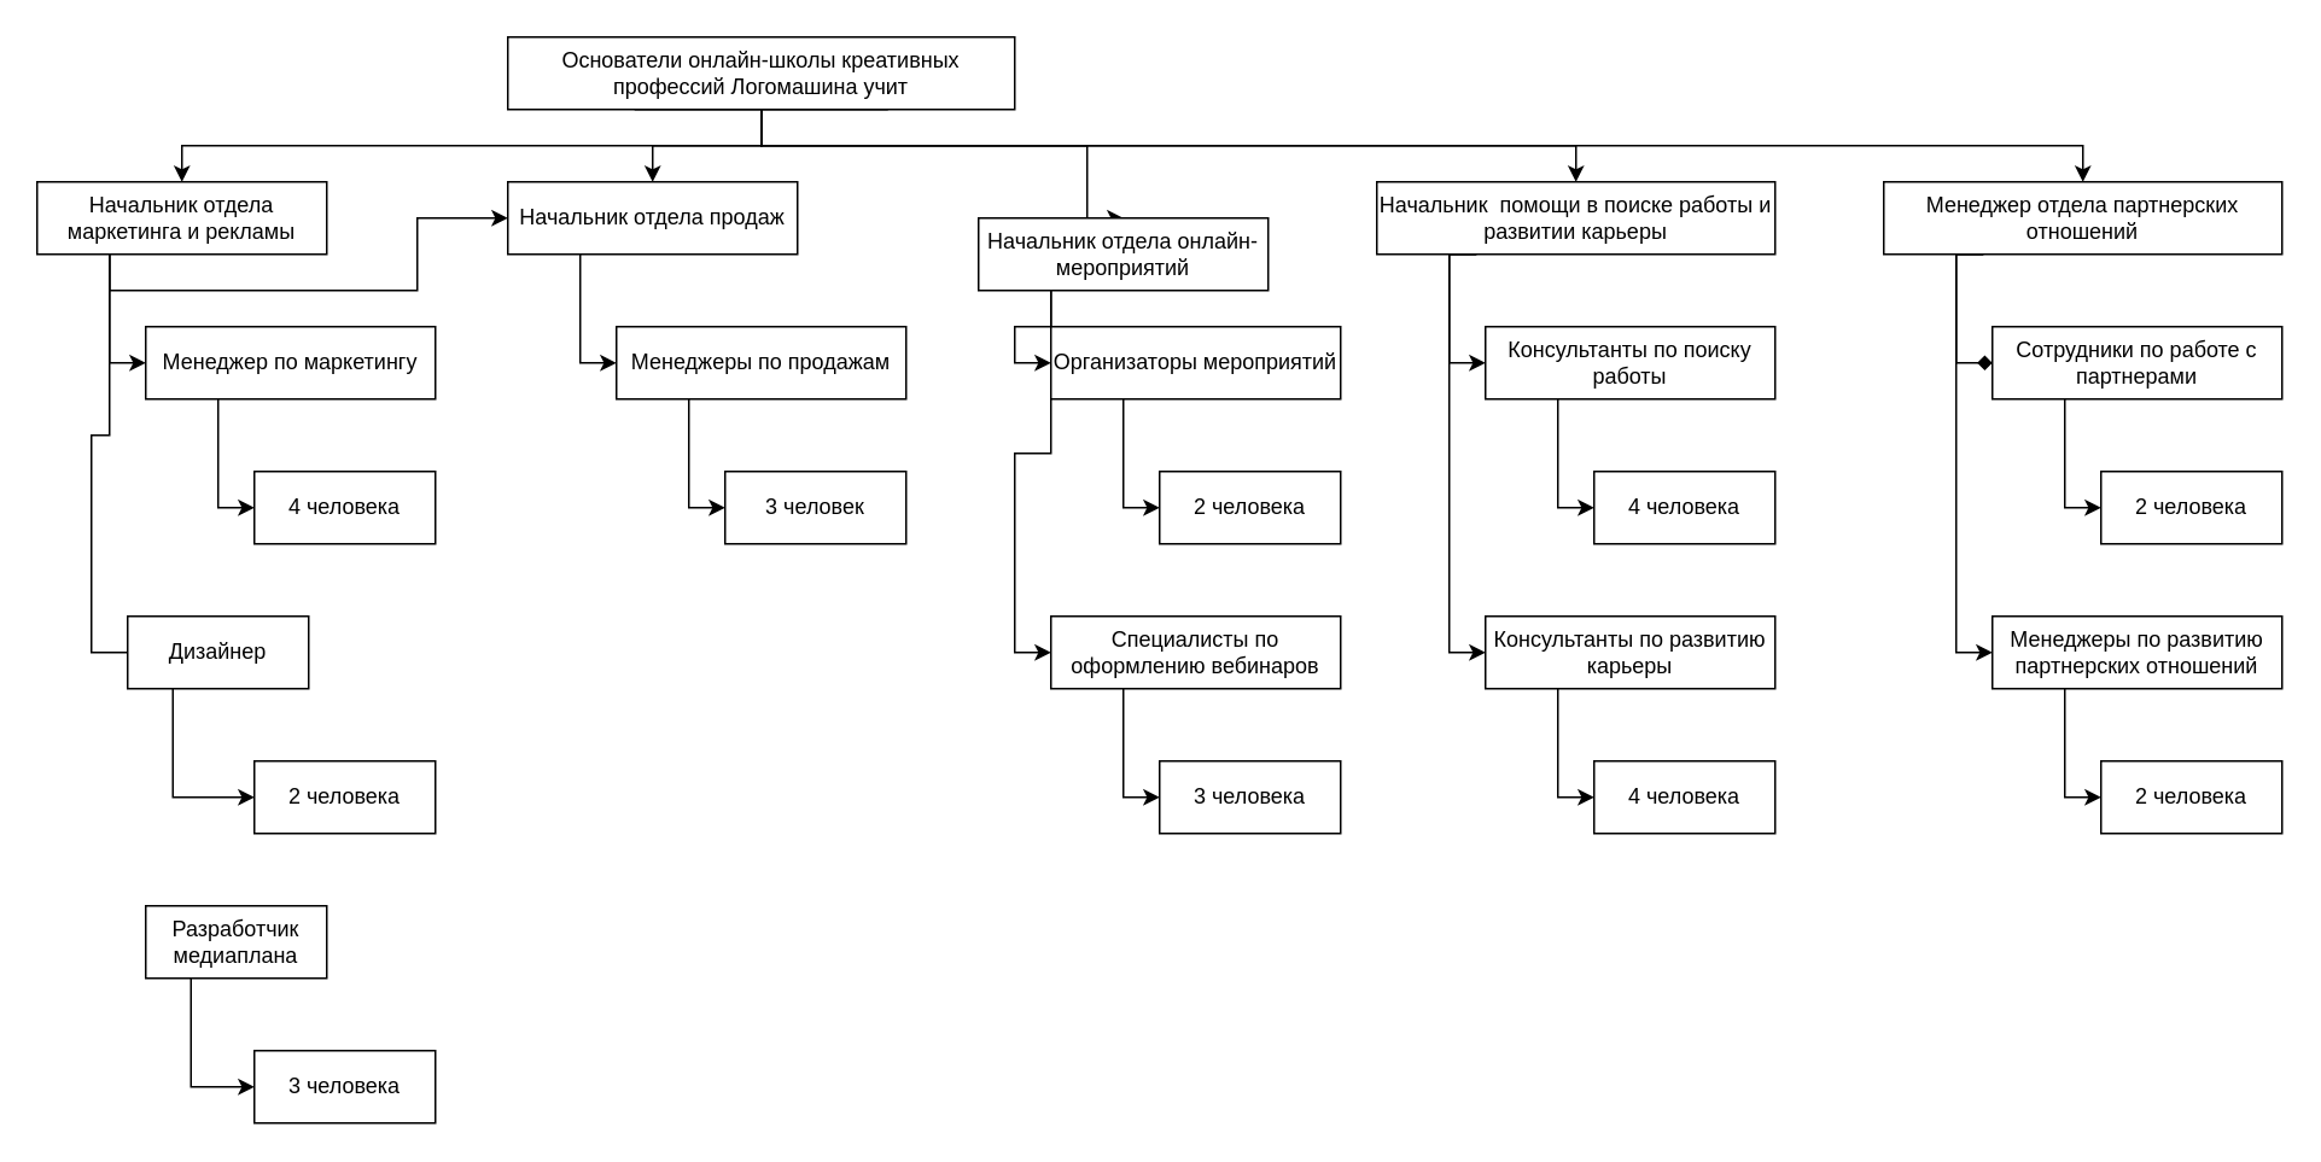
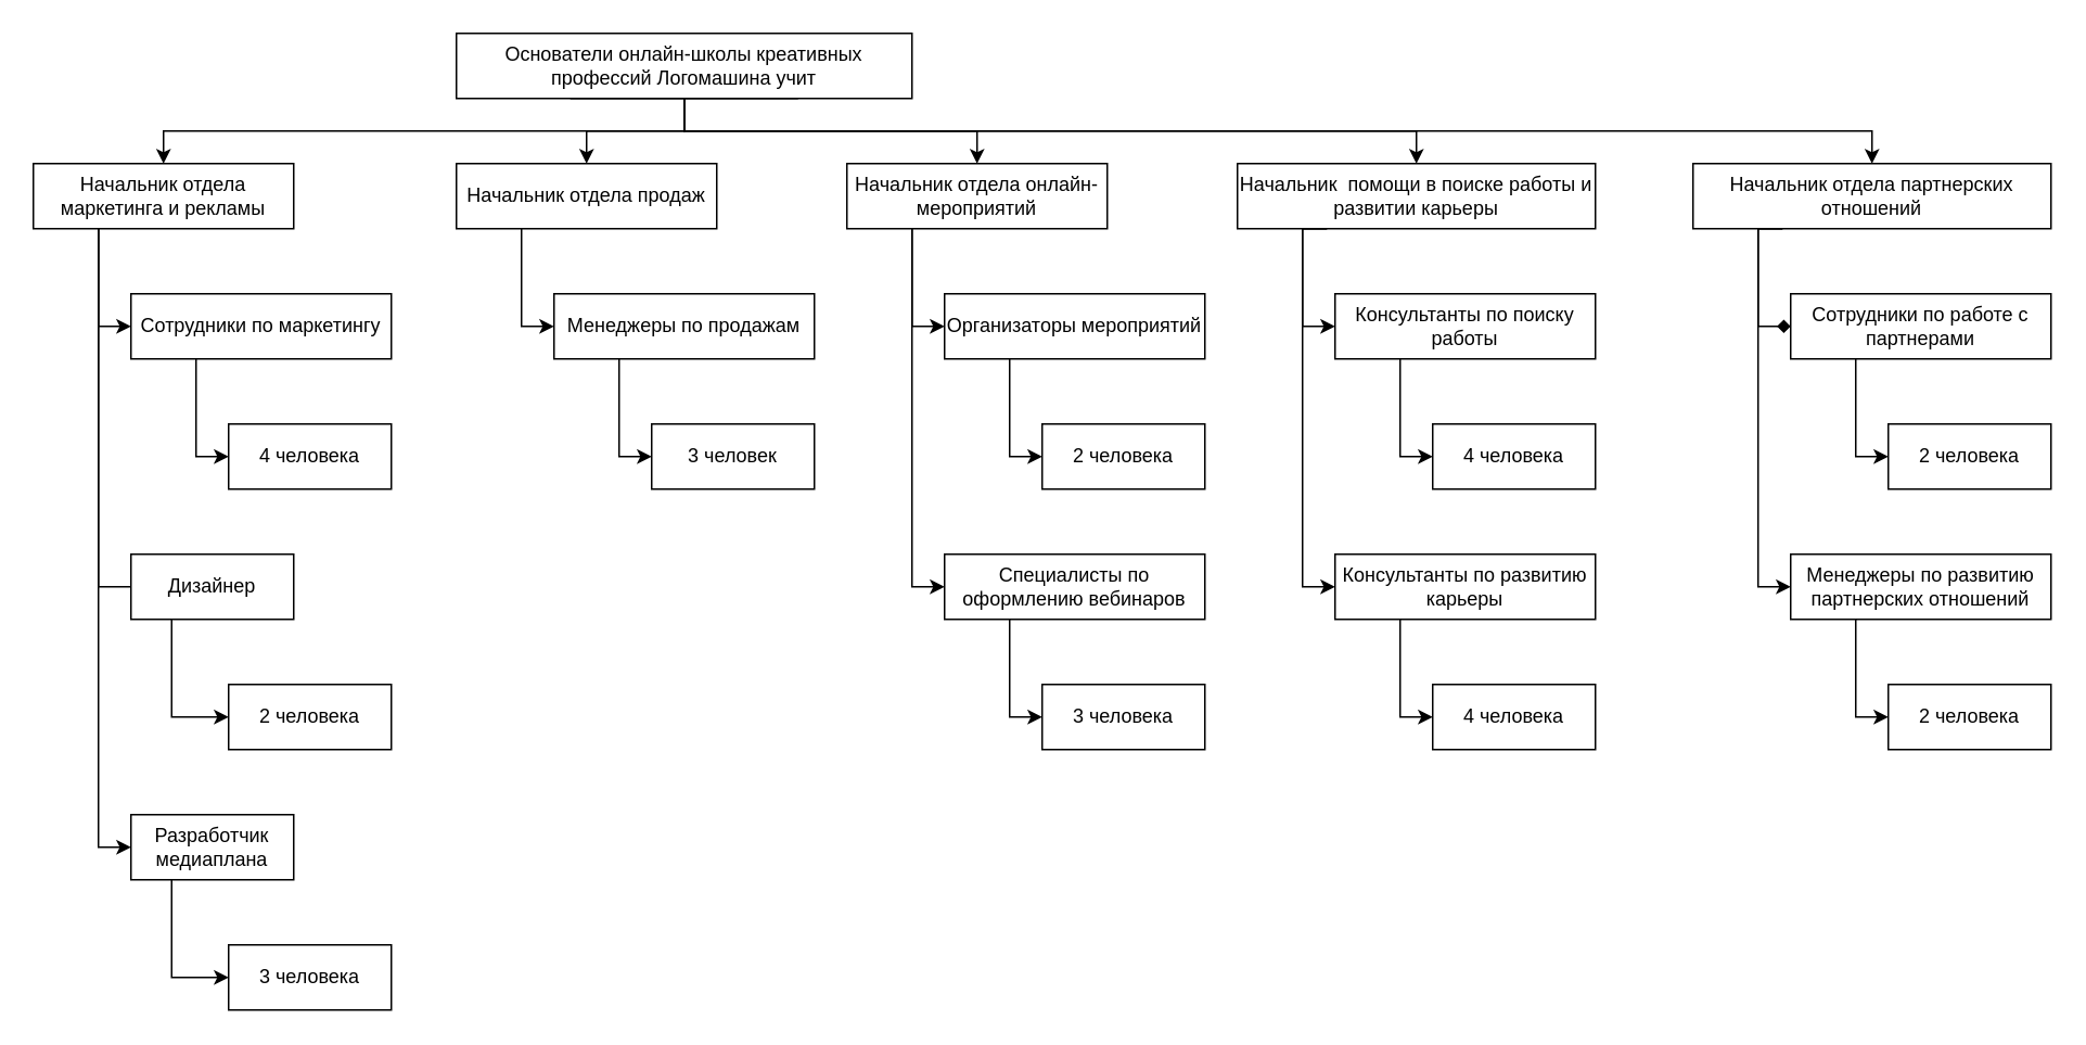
  <mxCell id="0" />
  <mxCell id="1" parent="0" />
  <mxCell id="2" style="edgeStyle=orthogonalEdgeStyle;rounded=0;orthogonalLoop=1;jettySize=auto;html=1;exitX=0.25;exitY=1;exitDx=0;exitDy=0;entryX=0.5;entryY=0;entryDx=0;entryDy=0;" edge="1" parent="1" source="7" target="11"><mxGeometry relative="1" as="geometry"><Array as="points"><mxPoint x="420" y="60" /><mxPoint x="420" y="80" /><mxPoint x="100" y="80" /></Array></mxGeometry></mxCell>
  <mxCell id="3" style="edgeStyle=orthogonalEdgeStyle;rounded=0;orthogonalLoop=1;jettySize=auto;html=1;exitX=0.5;exitY=1;exitDx=0;exitDy=0;entryX=0.5;entryY=0;entryDx=0;entryDy=0;" edge="1" parent="1" source="7" target="19"><mxGeometry relative="1" as="geometry"><Array as="points"><mxPoint x="420" y="80" /><mxPoint x="360" y="80" /></Array></mxGeometry></mxCell>
  <mxCell id="4" style="edgeStyle=orthogonalEdgeStyle;rounded=0;orthogonalLoop=1;jettySize=auto;html=1;exitX=0.5;exitY=1;exitDx=0;exitDy=0;entryX=0.5;entryY=0;entryDx=0;entryDy=0;" edge="1" parent="1" source="7" target="28"><mxGeometry relative="1" as="geometry"><Array as="points"><mxPoint x="420" y="80" /><mxPoint x="600" y="80" /></Array></mxGeometry></mxCell>
  <mxCell id="5" style="edgeStyle=orthogonalEdgeStyle;rounded=0;orthogonalLoop=1;jettySize=auto;html=1;exitX=0.75;exitY=1;exitDx=0;exitDy=0;entryX=0.5;entryY=0;entryDx=0;entryDy=0;" edge="1" parent="1" source="7" target="37"><mxGeometry relative="1" as="geometry"><Array as="points"><mxPoint x="420" y="60" /><mxPoint x="420" y="80" /><mxPoint x="870" y="80" /></Array></mxGeometry></mxCell>
  <mxCell id="6" style="edgeStyle=orthogonalEdgeStyle;rounded=0;orthogonalLoop=1;jettySize=auto;html=1;exitX=0.5;exitY=1;exitDx=0;exitDy=0;entryX=0.5;entryY=0;entryDx=0;entryDy=0;" edge="1" parent="1" source="7" target="46"><mxGeometry relative="1" as="geometry" /></mxCell>
  <mxCell id="7" value="Основатели онлайн-школы креативных профессий Логомашина учит" style="rounded=0;whiteSpace=wrap;html=1;" vertex="1" parent="1"><mxGeometry x="280" y="20" width="280" height="40" as="geometry" /></mxCell>
  <mxCell id="8" style="edgeStyle=orthogonalEdgeStyle;rounded=0;orthogonalLoop=1;jettySize=auto;html=1;exitX=0.25;exitY=1;exitDx=0;exitDy=0;entryX=0;entryY=0.5;entryDx=0;entryDy=0;" edge="1" parent="1" source="11" target="13"><mxGeometry relative="1" as="geometry" /></mxCell>
  <mxCell id="9" style="edgeStyle=orthogonalEdgeStyle;rounded=0;orthogonalLoop=1;jettySize=auto;html=1;exitX=0.25;exitY=1;exitDx=0;exitDy=0;entryX=0;entryY=0.5;entryDx=0;entryDy=0;endArrow=none;" edge="1" parent="1" source="11" target="15"><mxGeometry relative="1" as="geometry" /></mxCell>
- <mxCell id="10" style="edgeStyle=orthogonalEdgeStyle;rounded=0;orthogonalLoop=1;jettySize=auto;html=1;exitX=0.25;exitY=1;exitDx=0;exitDy=0;" edge="1" parent="1" source="11" target="19"><mxGeometry relative="1" as="geometry" /></mxCell>
+ <mxCell id="10" style="edgeStyle=orthogonalEdgeStyle;rounded=0;orthogonalLoop=1;jettySize=auto;html=1;exitX=0.25;exitY=1;exitDx=0;exitDy=0;entryX=0;entryY=0.5;entryDx=0;entryDy=0;" edge="1" parent="1" source="11" target="17"><mxGeometry relative="1" as="geometry" /></mxCell>
  <mxCell id="11" value="Начальник отдела маркетинга и рекламы" style="rounded=0;whiteSpace=wrap;html=1;" vertex="1" parent="1"><mxGeometry x="20" y="100" width="160" height="40" as="geometry" /></mxCell>
  <mxCell id="12" style="edgeStyle=orthogonalEdgeStyle;rounded=0;orthogonalLoop=1;jettySize=auto;html=1;exitX=0.25;exitY=1;exitDx=0;exitDy=0;entryX=0;entryY=0.5;entryDx=0;entryDy=0;" edge="1" parent="1" source="13" target="22"><mxGeometry relative="1" as="geometry" /></mxCell>
- <mxCell id="13" value="&lt;div&gt;Менеджер по маркетингу&lt;/div&gt;" style="rounded=0;whiteSpace=wrap;html=1;" vertex="1" parent="1"><mxGeometry x="80" y="180" width="160" height="40" as="geometry" /></mxCell>
+ <mxCell id="13" value="&lt;div&gt;Сотрудники по маркетингу&lt;/div&gt;" style="rounded=0;whiteSpace=wrap;html=1;" vertex="1" parent="1"><mxGeometry x="80" y="180" width="160" height="40" as="geometry" /></mxCell>
  <mxCell id="14" style="edgeStyle=orthogonalEdgeStyle;rounded=0;orthogonalLoop=1;jettySize=auto;html=1;exitX=0.25;exitY=1;exitDx=0;exitDy=0;entryX=0;entryY=0.5;entryDx=0;entryDy=0;" edge="1" parent="1" source="15" target="23"><mxGeometry relative="1" as="geometry" /></mxCell>
- <mxCell id="15" value="&lt;div&gt;Дизайнер&lt;/div&gt;" style="rounded=0;whiteSpace=wrap;html=1;" vertex="1" parent="1"><mxGeometry x="70" y="340" width="100" height="40" as="geometry" /></mxCell>
+ <mxCell id="15" value="&lt;div&gt;Дизайнер&lt;/div&gt;" style="rounded=0;whiteSpace=wrap;html=1;" vertex="1" parent="1"><mxGeometry x="80" y="340" width="100" height="40" as="geometry" /></mxCell>
  <mxCell id="16" style="edgeStyle=orthogonalEdgeStyle;rounded=0;orthogonalLoop=1;jettySize=auto;html=1;exitX=0.25;exitY=1;exitDx=0;exitDy=0;entryX=0;entryY=0.5;entryDx=0;entryDy=0;" edge="1" parent="1" source="17" target="24"><mxGeometry relative="1" as="geometry" /></mxCell>
  <mxCell id="17" value="&lt;div&gt;Разработчик медиаплана&lt;br&gt;&lt;/div&gt;" style="rounded=0;whiteSpace=wrap;html=1;" vertex="1" parent="1"><mxGeometry x="80" y="500" width="100" height="40" as="geometry" /></mxCell>
  <mxCell id="18" style="edgeStyle=orthogonalEdgeStyle;rounded=0;orthogonalLoop=1;jettySize=auto;html=1;exitX=0.25;exitY=1;exitDx=0;exitDy=0;entryX=0;entryY=0.5;entryDx=0;entryDy=0;" edge="1" parent="1" source="19" target="21"><mxGeometry relative="1" as="geometry" /></mxCell>
  <mxCell id="19" value="Начальник отдела продаж" style="rounded=0;whiteSpace=wrap;html=1;" vertex="1" parent="1"><mxGeometry x="280" y="100" width="160" height="40" as="geometry" /></mxCell>
  <mxCell id="20" style="edgeStyle=orthogonalEdgeStyle;rounded=0;orthogonalLoop=1;jettySize=auto;html=1;exitX=0.25;exitY=1;exitDx=0;exitDy=0;entryX=0;entryY=0.5;entryDx=0;entryDy=0;" edge="1" parent="1" source="21" target="25"><mxGeometry relative="1" as="geometry" /></mxCell>
  <mxCell id="21" value="&lt;div&gt;Менеджеры по продажам&lt;/div&gt;" style="rounded=0;whiteSpace=wrap;html=1;" vertex="1" parent="1"><mxGeometry x="340" y="180" width="160" height="40" as="geometry" /></mxCell>
  <mxCell id="22" value="4 человека" style="rounded=0;whiteSpace=wrap;html=1;" vertex="1" parent="1"><mxGeometry x="140" y="260" width="100" height="40" as="geometry" /></mxCell>
  <mxCell id="23" value="2 человека" style="rounded=0;whiteSpace=wrap;html=1;" vertex="1" parent="1"><mxGeometry x="140" y="420" width="100" height="40" as="geometry" /></mxCell>
  <mxCell id="24" value="3 человека" style="rounded=0;whiteSpace=wrap;html=1;" vertex="1" parent="1"><mxGeometry x="140" y="580" width="100" height="40" as="geometry" /></mxCell>
  <mxCell id="25" value="3 человек" style="rounded=0;whiteSpace=wrap;html=1;" vertex="1" parent="1"><mxGeometry x="400" y="260" width="100" height="40" as="geometry" /></mxCell>
  <mxCell id="26" style="edgeStyle=orthogonalEdgeStyle;rounded=0;orthogonalLoop=1;jettySize=auto;html=1;exitX=0.25;exitY=1;exitDx=0;exitDy=0;entryX=0;entryY=0.5;entryDx=0;entryDy=0;" edge="1" parent="1" source="28" target="30"><mxGeometry relative="1" as="geometry" /></mxCell>
  <mxCell id="27" style="edgeStyle=orthogonalEdgeStyle;rounded=0;orthogonalLoop=1;jettySize=auto;html=1;exitX=0.25;exitY=1;exitDx=0;exitDy=0;entryX=0;entryY=0.5;entryDx=0;entryDy=0;" edge="1" parent="1" source="28" target="32"><mxGeometry relative="1" as="geometry" /></mxCell>
- <mxCell id="28" value="Начальник отдела онлайн-мероприятий" style="rounded=0;whiteSpace=wrap;html=1;" vertex="1" parent="1"><mxGeometry x="540" y="120" width="160" height="40" as="geometry" /></mxCell>
+ <mxCell id="28" value="Начальник отдела онлайн-мероприятий" style="rounded=0;whiteSpace=wrap;html=1;" vertex="1" parent="1"><mxGeometry x="520" y="100" width="160" height="40" as="geometry" /></mxCell>
  <mxCell id="29" style="edgeStyle=orthogonalEdgeStyle;rounded=0;orthogonalLoop=1;jettySize=auto;html=1;exitX=0.25;exitY=1;exitDx=0;exitDy=0;entryX=0;entryY=0.5;entryDx=0;entryDy=0;" edge="1" parent="1" source="30" target="33"><mxGeometry relative="1" as="geometry" /></mxCell>
  <mxCell id="30" value="&lt;div&gt;Организаторы мероприятий&lt;/div&gt;" style="rounded=0;whiteSpace=wrap;html=1;" vertex="1" parent="1"><mxGeometry x="580" y="180" width="160" height="40" as="geometry" /></mxCell>
  <mxCell id="31" style="edgeStyle=orthogonalEdgeStyle;rounded=0;orthogonalLoop=1;jettySize=auto;html=1;exitX=0.25;exitY=1;exitDx=0;exitDy=0;entryX=0;entryY=0.5;entryDx=0;entryDy=0;" edge="1" parent="1" source="32" target="34"><mxGeometry relative="1" as="geometry" /></mxCell>
  <mxCell id="32" value="&lt;div&gt;&lt;div&gt;Специалисты по оформлению вебинаров&lt;/div&gt;&lt;/div&gt;" style="rounded=0;whiteSpace=wrap;html=1;" vertex="1" parent="1"><mxGeometry x="580" y="340" width="160" height="40" as="geometry" /></mxCell>
  <mxCell id="33" value="2 человека" style="rounded=0;whiteSpace=wrap;html=1;" vertex="1" parent="1"><mxGeometry x="640" y="260" width="100" height="40" as="geometry" /></mxCell>
  <mxCell id="34" value="3 человека" style="rounded=0;whiteSpace=wrap;html=1;" vertex="1" parent="1"><mxGeometry x="640" y="420" width="100" height="40" as="geometry" /></mxCell>
  <mxCell id="35" style="edgeStyle=orthogonalEdgeStyle;rounded=0;orthogonalLoop=1;jettySize=auto;html=1;exitX=0.25;exitY=1;exitDx=0;exitDy=0;entryX=0;entryY=0.5;entryDx=0;entryDy=0;" edge="1" parent="1" source="37" target="39"><mxGeometry relative="1" as="geometry"><Array as="points"><mxPoint x="800" y="140" /><mxPoint x="800" y="200" /></Array></mxGeometry></mxCell>
  <mxCell id="36" style="edgeStyle=orthogonalEdgeStyle;rounded=0;orthogonalLoop=1;jettySize=auto;html=1;exitX=0.25;exitY=1;exitDx=0;exitDy=0;entryX=0;entryY=0.5;entryDx=0;entryDy=0;" edge="1" parent="1" source="37" target="41"><mxGeometry relative="1" as="geometry"><Array as="points"><mxPoint x="800" y="140" /><mxPoint x="800" y="360" /></Array></mxGeometry></mxCell>
  <mxCell id="37" value="Начальник &amp;nbsp;помощи в поиске работы и развитии карьеры" style="rounded=0;whiteSpace=wrap;html=1;" vertex="1" parent="1"><mxGeometry x="760" y="100" width="220" height="40" as="geometry" /></mxCell>
  <mxCell id="38" style="edgeStyle=orthogonalEdgeStyle;rounded=0;orthogonalLoop=1;jettySize=auto;html=1;exitX=0.25;exitY=1;exitDx=0;exitDy=0;entryX=0;entryY=0.5;entryDx=0;entryDy=0;" edge="1" parent="1" source="39" target="42"><mxGeometry relative="1" as="geometry" /></mxCell>
  <mxCell id="39" value="&lt;div&gt;Консультанты по поиску работы&lt;/div&gt;" style="rounded=0;whiteSpace=wrap;html=1;" vertex="1" parent="1"><mxGeometry x="820" y="180" width="160" height="40" as="geometry" /></mxCell>
  <mxCell id="40" style="edgeStyle=orthogonalEdgeStyle;rounded=0;orthogonalLoop=1;jettySize=auto;html=1;exitX=0.25;exitY=1;exitDx=0;exitDy=0;entryX=0;entryY=0.5;entryDx=0;entryDy=0;" edge="1" parent="1" source="41" target="43"><mxGeometry relative="1" as="geometry" /></mxCell>
  <mxCell id="41" value="&lt;div&gt;&lt;div&gt;Консультанты по развитию карьеры&lt;/div&gt;&lt;/div&gt;" style="rounded=0;whiteSpace=wrap;html=1;" vertex="1" parent="1"><mxGeometry x="820" y="340" width="160" height="40" as="geometry" /></mxCell>
  <mxCell id="42" value="4 человека" style="rounded=0;whiteSpace=wrap;html=1;" vertex="1" parent="1"><mxGeometry x="880" y="260" width="100" height="40" as="geometry" /></mxCell>
  <mxCell id="43" value="4 человека" style="rounded=0;whiteSpace=wrap;html=1;" vertex="1" parent="1"><mxGeometry x="880" y="420" width="100" height="40" as="geometry" /></mxCell>
  <mxCell id="44" style="edgeStyle=orthogonalEdgeStyle;rounded=0;orthogonalLoop=1;jettySize=auto;html=1;exitX=0.25;exitY=1;exitDx=0;exitDy=0;entryX=0;entryY=0.5;entryDx=0;entryDy=0;endArrow=diamond;" edge="1" parent="1" source="46" target="48"><mxGeometry relative="1" as="geometry"><Array as="points"><mxPoint x="1080" y="140" /><mxPoint x="1080" y="200" /></Array></mxGeometry></mxCell>
  <mxCell id="45" style="edgeStyle=orthogonalEdgeStyle;rounded=0;orthogonalLoop=1;jettySize=auto;html=1;exitX=0.25;exitY=1;exitDx=0;exitDy=0;entryX=0;entryY=0.5;entryDx=0;entryDy=0;" edge="1" parent="1" source="46" target="50"><mxGeometry relative="1" as="geometry"><Array as="points"><mxPoint x="1080" y="140" /><mxPoint x="1080" y="360" /></Array></mxGeometry></mxCell>
- <mxCell id="46" value="Менеджер отдела партнерских отношений" style="rounded=0;whiteSpace=wrap;html=1;" vertex="1" parent="1"><mxGeometry x="1040" y="100" width="220" height="40" as="geometry" /></mxCell>
+ <mxCell id="46" value="Начальник отдела партнерских отношений" style="rounded=0;whiteSpace=wrap;html=1;" vertex="1" parent="1"><mxGeometry x="1040" y="100" width="220" height="40" as="geometry" /></mxCell>
  <mxCell id="47" style="edgeStyle=orthogonalEdgeStyle;rounded=0;orthogonalLoop=1;jettySize=auto;html=1;exitX=0.25;exitY=1;exitDx=0;exitDy=0;entryX=0;entryY=0.5;entryDx=0;entryDy=0;" edge="1" parent="1" source="48" target="51"><mxGeometry relative="1" as="geometry" /></mxCell>
  <mxCell id="48" value="&lt;div&gt;Сотрудники по работе с партнерами&lt;/div&gt;" style="rounded=0;whiteSpace=wrap;html=1;" vertex="1" parent="1"><mxGeometry x="1100" y="180" width="160" height="40" as="geometry" /></mxCell>
  <mxCell id="49" style="edgeStyle=orthogonalEdgeStyle;rounded=0;orthogonalLoop=1;jettySize=auto;html=1;exitX=0.25;exitY=1;exitDx=0;exitDy=0;entryX=0;entryY=0.5;entryDx=0;entryDy=0;" edge="1" parent="1" source="50" target="52"><mxGeometry relative="1" as="geometry" /></mxCell>
  <mxCell id="50" value="&lt;div&gt;&lt;div&gt;Менеджеры по развитию партнерских отношений&lt;/div&gt;&lt;/div&gt;" style="rounded=0;whiteSpace=wrap;html=1;" vertex="1" parent="1"><mxGeometry x="1100" y="340" width="160" height="40" as="geometry" /></mxCell>
  <mxCell id="51" value="2 человека" style="rounded=0;whiteSpace=wrap;html=1;" vertex="1" parent="1"><mxGeometry x="1160" y="260" width="100" height="40" as="geometry" /></mxCell>
  <mxCell id="52" value="2 человека" style="rounded=0;whiteSpace=wrap;html=1;" vertex="1" parent="1"><mxGeometry x="1160" y="420" width="100" height="40" as="geometry" /></mxCell>
